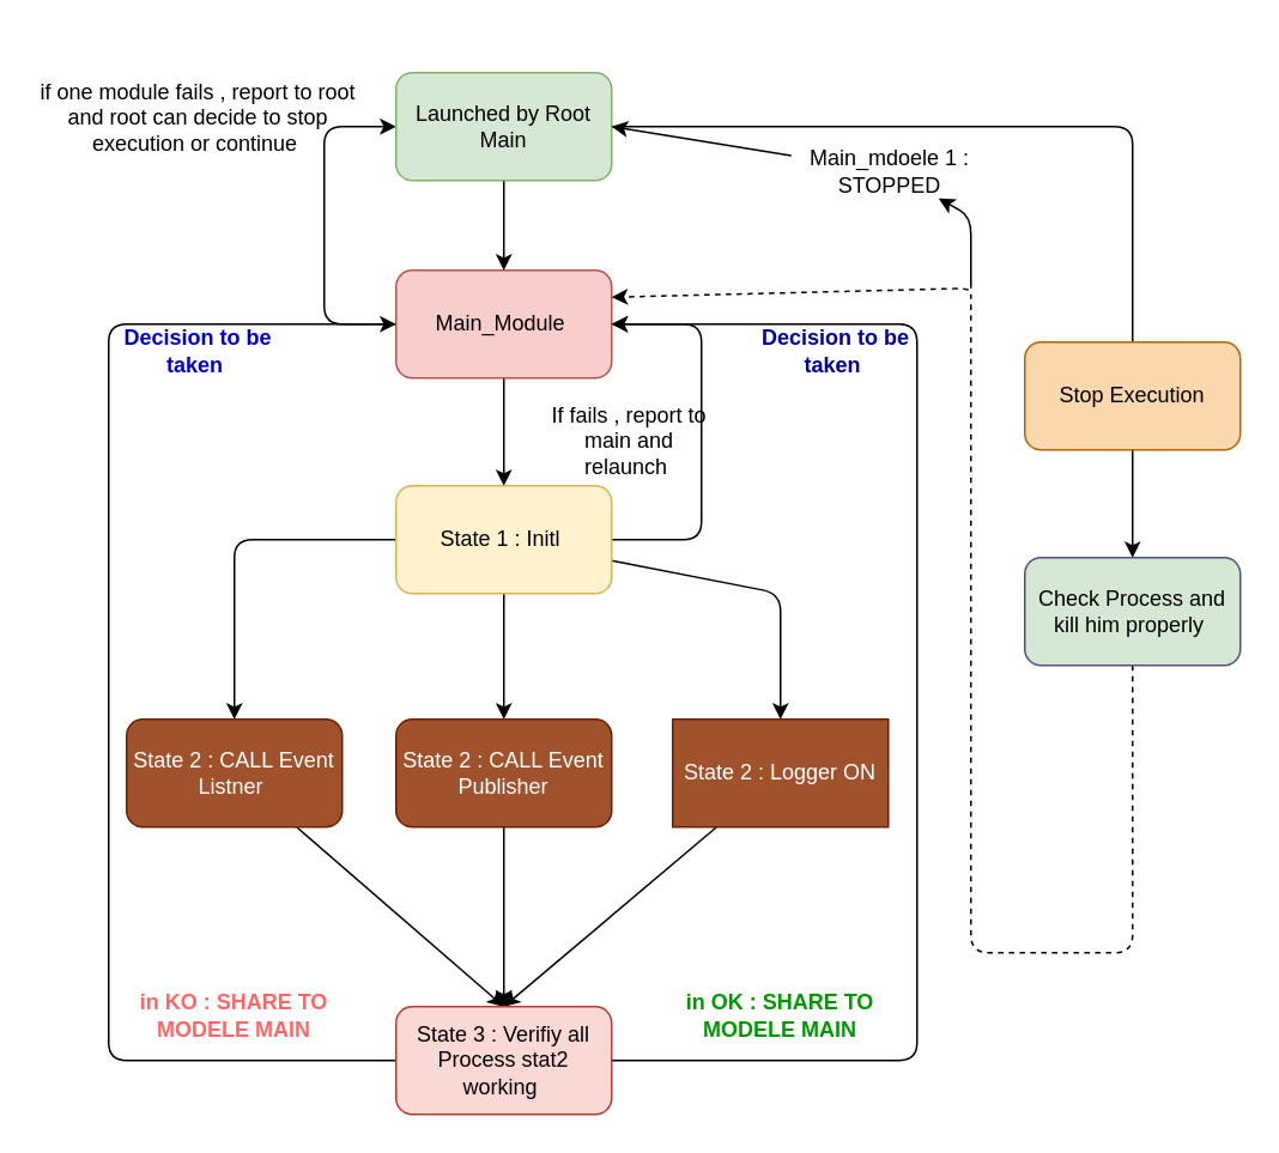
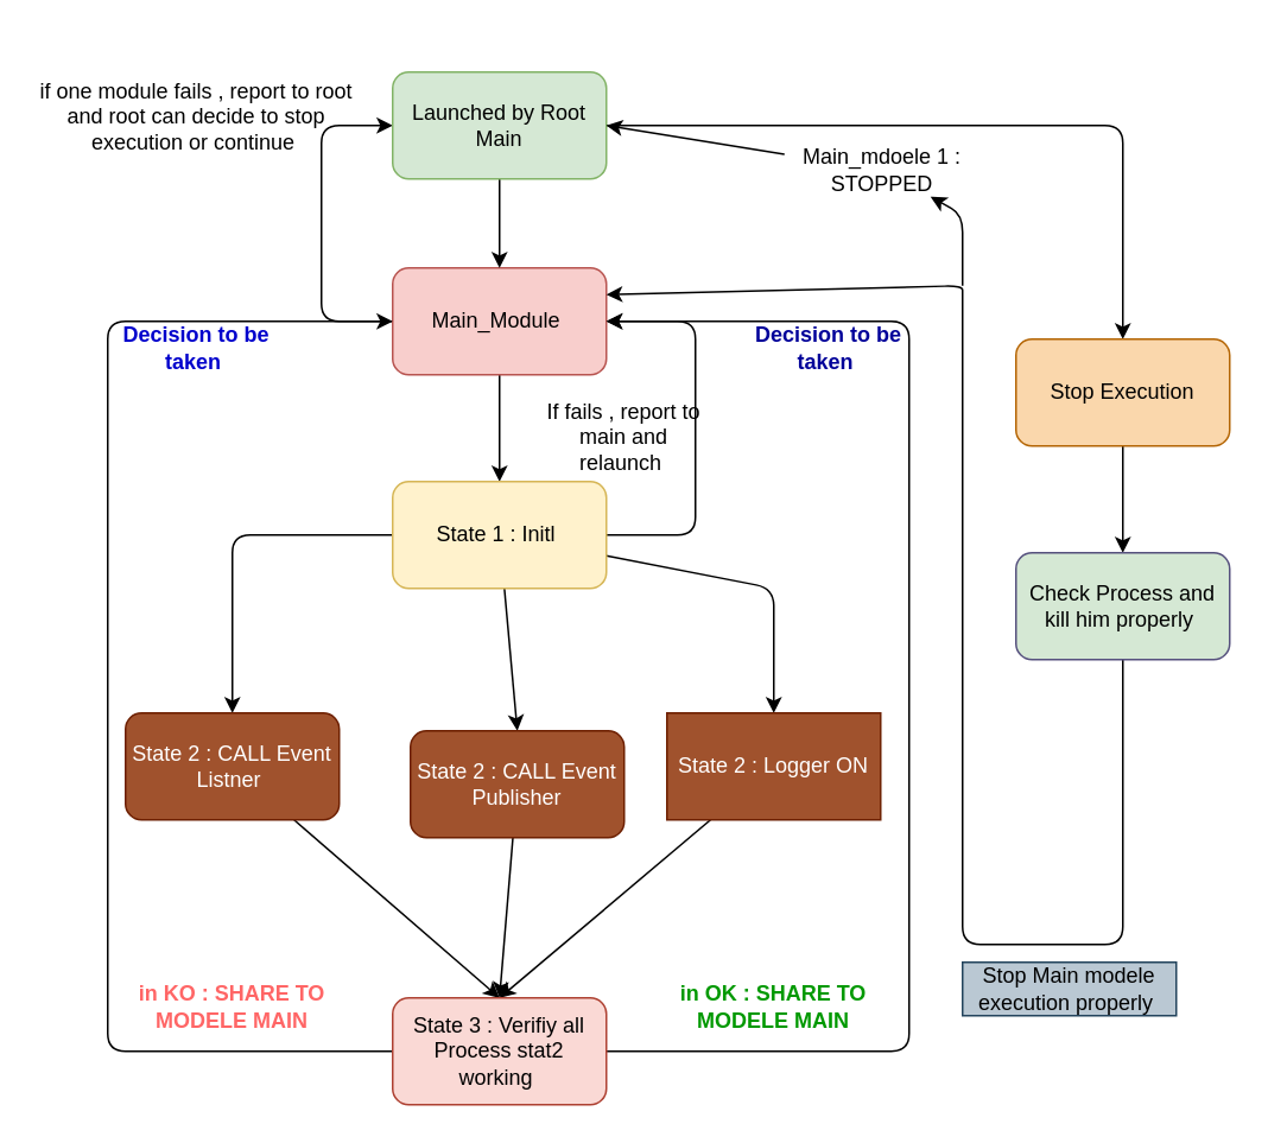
  <mxCell id="0" />
  <mxCell id="1" parent="0" />
  <mxCell id="2" style="edgeStyle=none;html=1;entryX=0.5;entryY=0;entryDx=0;entryDy=0;" edge="1" parent="1" source="4" target="12"><mxGeometry relative="1" as="geometry" /></mxCell>
  <mxCell id="3" style="edgeStyle=none;html=1;entryX=0;entryY=0.5;entryDx=0;entryDy=0;" edge="1" parent="1" source="4" target="7"><mxGeometry relative="1" as="geometry"><Array as="points"><mxPoint x="180" y="180" /><mxPoint x="180" y="70" /></Array></mxGeometry></mxCell>
  <mxCell id="4" value="Main_Module&amp;nbsp;" style="rounded=1;whiteSpace=wrap;html=1;fillColor=#f8cecc;strokeColor=#b85450;" vertex="1" parent="1"><mxGeometry x="220" y="150" width="120" height="60" as="geometry" /></mxCell>
  <mxCell id="5" style="edgeStyle=none;html=1;entryX=0.5;entryY=0;entryDx=0;entryDy=0;" edge="1" parent="1" source="7" target="4"><mxGeometry relative="1" as="geometry" /></mxCell>
- <mxCell id="6" style="edgeStyle=none;html=1;entryX=0.5;entryY=0;entryDx=0;entryDy=0;endArrow=none;" edge="1" parent="1" source="7" target="29"><mxGeometry relative="1" as="geometry"><Array as="points"><mxPoint x="630" y="70" /></Array></mxGeometry></mxCell>
+ <mxCell id="6" style="edgeStyle=none;html=1;entryX=0.5;entryY=0;entryDx=0;entryDy=0;" edge="1" parent="1" source="7" target="29"><mxGeometry relative="1" as="geometry"><Array as="points"><mxPoint x="630" y="70" /></Array></mxGeometry></mxCell>
  <mxCell id="7" value="Launched by Root Main" style="rounded=1;whiteSpace=wrap;html=1;fillColor=#d5e8d4;strokeColor=#82b366;" vertex="1" parent="1"><mxGeometry x="220" width="120" height="60" as="geometry" y="40" /></mxCell>
  <mxCell id="8" style="edgeStyle=none;html=1;entryX=1;entryY=0.5;entryDx=0;entryDy=0;" edge="1" parent="1" source="12" target="4"><mxGeometry relative="1" as="geometry"><Array as="points"><mxPoint x="390" y="300" /><mxPoint x="390" y="180" /></Array></mxGeometry></mxCell>
  <mxCell id="9" style="edgeStyle=none;html=1;entryX=0.5;entryY=0;entryDx=0;entryDy=0;" edge="1" parent="1" source="12" target="16"><mxGeometry relative="1" as="geometry"><Array as="points"><mxPoint x="130" y="300" /></Array></mxGeometry></mxCell>
  <mxCell id="10" style="edgeStyle=none;html=1;entryX=0.5;entryY=0;entryDx=0;entryDy=0;" edge="1" parent="1" source="12" target="18"><mxGeometry relative="1" as="geometry" /></mxCell>
  <mxCell id="11" style="edgeStyle=none;html=1;entryX=0.5;entryY=0;entryDx=0;entryDy=0;" edge="1" parent="1" source="12" target="20"><mxGeometry relative="1" as="geometry"><Array as="points"><mxPoint x="434" y="330" /></Array></mxGeometry></mxCell>
  <mxCell id="12" value="State 1 : Initl&amp;nbsp;" style="rounded=1;whiteSpace=wrap;html=1;fillColor=#fff2cc;strokeColor=#d6b656;" vertex="1" parent="1"><mxGeometry x="220" y="270" width="120" height="60" as="geometry" /></mxCell>
  <mxCell id="13" value="If fails , report to main and relaunch&amp;nbsp;" style="text;html=1;align=center;verticalAlign=middle;whiteSpace=wrap;rounded=0;" vertex="1" parent="1"><mxGeometry x="300" y="240" width="100" height="10" as="geometry" /></mxCell>
  <mxCell id="14" value="if one module fails , report to root and root can decide to stop execution or continue&amp;nbsp;" style="text;html=1;align=center;verticalAlign=middle;whiteSpace=wrap;rounded=0;" vertex="1" parent="1"><mxGeometry x="20" y="20" width="180" height="90" as="geometry" /></mxCell>
  <mxCell id="15" style="edgeStyle=none;html=1;entryX=0.5;entryY=0;entryDx=0;entryDy=0;" edge="1" parent="1" source="16" target="23"><mxGeometry relative="1" as="geometry" /></mxCell>
  <mxCell id="16" value="State 2 : CALL Event Listner&amp;nbsp;" style="rounded=1;whiteSpace=wrap;html=1;fillColor=#a0522d;fontColor=#ffffff;strokeColor=#6D1F00;" vertex="1" parent="1"><mxGeometry x="70" y="400" width="120" height="60" as="geometry" /></mxCell>
  <mxCell id="17" style="edgeStyle=none;html=1;" edge="1" parent="1" source="18"><mxGeometry relative="1" as="geometry"><mxPoint x="280" y="560" as="targetPoint" /></mxGeometry></mxCell>
- <mxCell id="18" value="State 2 : CALL Event Publisher" style="rounded=1;whiteSpace=wrap;html=1;fillColor=#a0522d;fontColor=#ffffff;strokeColor=#6D1F00;" vertex="1" parent="1"><mxGeometry x="220" y="400" width="120" height="60" as="geometry" /></mxCell>
+ <mxCell id="18" value="State 2 : CALL Event Publisher" style="rounded=1;whiteSpace=wrap;html=1;fillColor=#a0522d;fontColor=#ffffff;strokeColor=#6D1F00;" vertex="1" parent="1"><mxGeometry x="230" y="410" width="120" height="60" as="geometry" /></mxCell>
  <mxCell id="19" style="edgeStyle=none;html=1;" edge="1" parent="1" source="20"><mxGeometry relative="1" as="geometry"><mxPoint x="280" y="560" as="targetPoint" /></mxGeometry></mxCell>
  <mxCell id="20" value="State 2 : Logger ON" style="whiteSpace=wrap;html=1;fillColor=#a0522d;fontColor=#ffffff;strokeColor=#6D1F00;rounded=0;" vertex="1" parent="1"><mxGeometry x="374" y="400" width="120" height="60" as="geometry" /></mxCell>
  <mxCell id="21" style="edgeStyle=none;html=1;" edge="1" parent="1" source="23"><mxGeometry relative="1" as="geometry"><mxPoint x="340" y="180" as="targetPoint" /><Array as="points"><mxPoint x="510" y="590" /><mxPoint x="510" y="180" /></Array></mxGeometry></mxCell>
  <mxCell id="22" style="edgeStyle=none;html=1;entryX=0;entryY=0.5;entryDx=0;entryDy=0;" edge="1" parent="1" source="23" target="4"><mxGeometry relative="1" as="geometry"><mxPoint x="60" y="180" as="targetPoint" /><Array as="points"><mxPoint x="60" y="590" /><mxPoint x="60" y="180" /></Array></mxGeometry></mxCell>
  <mxCell id="23" value="State 3 : Verifiy all Process stat2 working&amp;nbsp;" style="rounded=1;whiteSpace=wrap;html=1;fillColor=#fad9d5;strokeColor=#ae4132;" vertex="1" parent="1"><mxGeometry x="220" y="560" width="120" height="60" as="geometry" /></mxCell>
  <mxCell id="24" value="&lt;b&gt;&lt;font style=&quot;color: rgb(255, 102, 102);&quot;&gt;in KO : SHARE TO MODELE MAIN&lt;/font&gt;&lt;/b&gt;" style="text;html=1;align=center;verticalAlign=middle;whiteSpace=wrap;rounded=0;fontColor=#FF6666;" vertex="1" parent="1"><mxGeometry x="70" y="550" width="120" height="30" as="geometry" /></mxCell>
  <mxCell id="25" value="&lt;b&gt;&lt;font style=&quot;color: rgb(0, 153, 0);&quot;&gt;in OK : SHARE TO MODELE MAIN&lt;/font&gt;&lt;/b&gt;" style="text;html=1;align=center;verticalAlign=middle;whiteSpace=wrap;rounded=0;fontColor=light-dark(#009900,#007600);" vertex="1" parent="1"><mxGeometry x="374" y="550" width="120" height="30" as="geometry" /></mxCell>
  <mxCell id="26" value="&lt;font style=&quot;color: rgb(0, 0, 204);&quot;&gt;&lt;b&gt;Decision to be taken&amp;nbsp;&lt;/b&gt;&lt;/font&gt;" style="text;html=1;align=center;verticalAlign=middle;whiteSpace=wrap;rounded=0;" vertex="1" parent="1"><mxGeometry x="55" y="180" width="110" height="30" as="geometry" /></mxCell>
  <mxCell id="27" value="&lt;font style=&quot;color: rgb(0, 0, 153);&quot;&gt;&lt;b&gt;Decision to be taken&amp;nbsp;&lt;/b&gt;&lt;/font&gt;" style="text;html=1;align=center;verticalAlign=middle;whiteSpace=wrap;rounded=0;" vertex="1" parent="1"><mxGeometry x="410" y="180" width="110" height="30" as="geometry" /></mxCell>
  <mxCell id="28" style="edgeStyle=none;html=1;" edge="1" parent="1" source="29" target="31"><mxGeometry relative="1" as="geometry"><mxPoint x="630" y="340" as="targetPoint" /></mxGeometry></mxCell>
  <mxCell id="29" value="Stop Execution" style="rounded=1;whiteSpace=wrap;html=1;fillColor=#fad7ac;strokeColor=#b46504;" vertex="1" parent="1"><mxGeometry x="570" y="190" width="120" height="60" as="geometry" /></mxCell>
- <mxCell id="30" style="edgeStyle=none;html=1;entryX=1;entryY=0.25;entryDx=0;entryDy=0;dashed=1;" edge="1" parent="1" source="31" target="4"><mxGeometry relative="1" as="geometry"><mxPoint x="380" y="140" as="targetPoint" /><Array as="points"><mxPoint x="630" y="530" /><mxPoint x="540" y="530" /><mxPoint x="540" y="170" /><mxPoint x="540" y="160" /></Array></mxGeometry></mxCell>
+ <mxCell id="30" style="edgeStyle=none;html=1;entryX=1;entryY=0.25;entryDx=0;entryDy=0;" edge="1" parent="1" source="31" target="4"><mxGeometry relative="1" as="geometry"><mxPoint x="380" y="140" as="targetPoint" /><Array as="points"><mxPoint x="630" y="530" /><mxPoint x="540" y="530" /><mxPoint x="540" y="170" /><mxPoint x="540" y="160" /></Array></mxGeometry></mxCell>
  <mxCell id="31" value="Check Process and kill him properly&amp;nbsp;" style="rounded=1;whiteSpace=wrap;html=1;fillColor=#d5e8d4;strokeColor=#56517e;" vertex="1" parent="1"><mxGeometry x="570" y="310" width="120" height="60" as="geometry" /></mxCell>
+ <mxCell id="32" value="Stop Main modele execution properly&amp;nbsp;" style="text;html=1;align=center;verticalAlign=middle;whiteSpace=wrap;rounded=0;fillColor=#bac8d3;strokeColor=#23445d;" vertex="1" parent="1"><mxGeometry x="540" y="540" width="120" height="30" as="geometry" /></mxCell>
  <mxCell id="33" value="" style="endArrow=classic;html=1;" edge="1" parent="1" source="35"><mxGeometry width="50" height="50" relative="1" as="geometry"><mxPoint x="540" y="160" as="sourcePoint" /><mxPoint x="340" y="70" as="targetPoint" /><Array as="points" /></mxGeometry></mxCell>
  <mxCell id="34" value="" style="endArrow=classic;html=1;" edge="1" parent="1" target="35"><mxGeometry width="50" height="50" relative="1" as="geometry"><mxPoint x="540" y="160" as="sourcePoint" /><mxPoint x="340" y="70" as="targetPoint" /><Array as="points"><mxPoint x="540" y="120" /></Array></mxGeometry></mxCell>
  <mxCell id="35" value="Main_mdoele 1 : STOPPED" style="text;html=1;align=center;verticalAlign=middle;whiteSpace=wrap;rounded=0;" vertex="1" parent="1"><mxGeometry x="440" y="80" width="110" height="30" as="geometry" /></mxCell>
